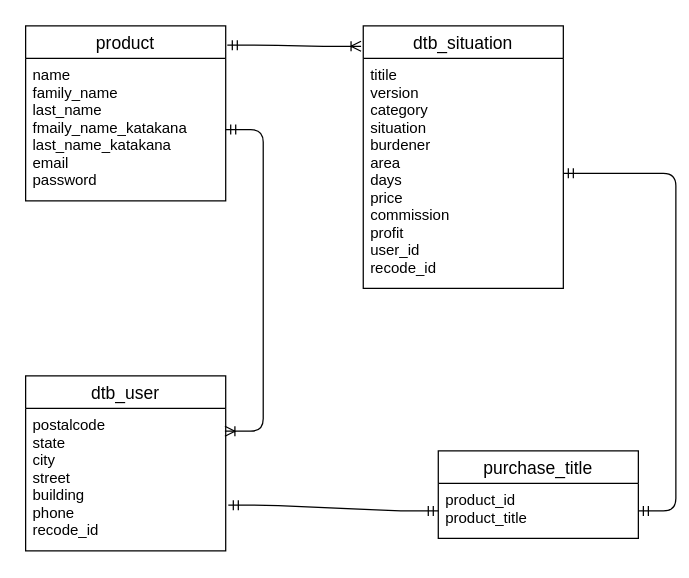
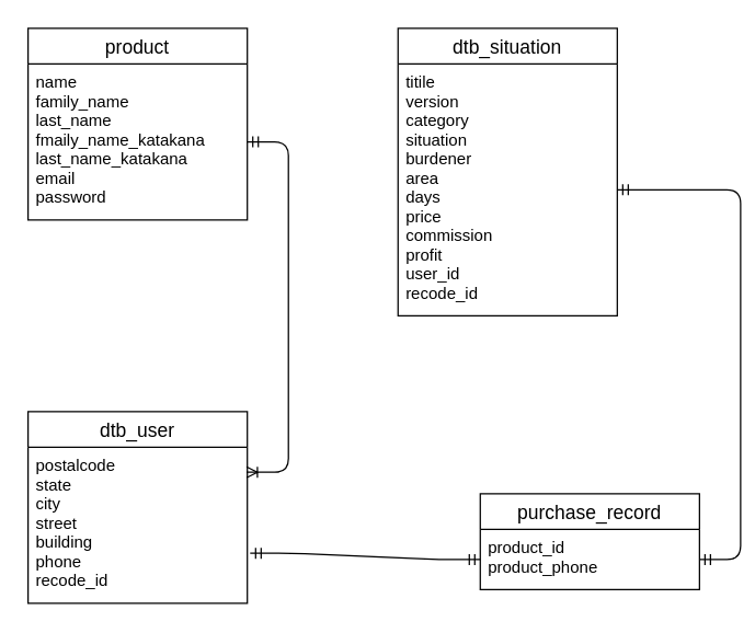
  <mxCell id="0" />
  <mxCell id="1" parent="0" />
  <mxCell id="2" value="product" style="swimlane;fontStyle=0;childLayout=stackLayout;horizontal=1;startSize=26;horizontalStack=0;resizeParent=1;resizeParentMax=0;resizeLast=0;collapsible=1;marginBottom=0;align=center;fontSize=14;" vertex="1" parent="1"><mxGeometry x="20" y="20" width="160" height="140" as="geometry" /></mxCell>
  <mxCell id="3" value="name&#10;family_name&#10;last_name&#10;fmaily_name_katakana&#10;last_name_katakana&#10;email&#10;password" style="text;strokeColor=none;fillColor=none;spacingLeft=4;spacingRight=4;overflow=hidden;rotatable=0;points=[[0,0.5],[1,0.5]];portConstraint=eastwest;fontSize=12;align=left;" vertex="1" parent="2"><mxGeometry y="26" width="160" height="114" as="geometry" /></mxCell>
  <mxCell id="4" value="dtb_situation" style="swimlane;fontStyle=0;childLayout=stackLayout;horizontal=1;startSize=26;horizontalStack=0;resizeParent=1;resizeParentMax=0;resizeLast=0;collapsible=1;marginBottom=0;align=center;fontSize=14;" vertex="1" parent="1"><mxGeometry x="290" y="20" width="160" height="210" as="geometry" /></mxCell>
  <mxCell id="5" value="titile&#10;version&#10;category&#10;situation&#10;burdener&#10;area&#10;days&#10;price&#10;commission&#10;profit&#10;user_id&#10;recode_id" style="text;strokeColor=none;fillColor=none;spacingLeft=4;spacingRight=4;overflow=hidden;rotatable=0;points=[[0,0.5],[1,0.5]];portConstraint=eastwest;fontSize=12;" vertex="1" parent="4"><mxGeometry y="26" width="160" height="184" as="geometry" /></mxCell>
  <mxCell id="6" value="dtb_user" style="swimlane;fontStyle=0;childLayout=stackLayout;horizontal=1;startSize=26;horizontalStack=0;resizeParent=1;resizeParentMax=0;resizeLast=0;collapsible=1;marginBottom=0;align=center;fontSize=14;" vertex="1" parent="1"><mxGeometry x="20" y="300" width="160" height="140" as="geometry" /></mxCell>
  <mxCell id="7" value="postalcode&#10;state&#10;city&#10;street&#10;building&#10;phone&#10;recode_id" style="text;strokeColor=none;fillColor=none;spacingLeft=4;spacingRight=4;overflow=hidden;rotatable=0;points=[[0,0.5],[1,0.5]];portConstraint=eastwest;fontSize=12;" vertex="1" parent="6"><mxGeometry y="26" width="160" height="114" as="geometry" /></mxCell>
- <mxCell id="8" value="purchase_title" style="swimlane;fontStyle=0;childLayout=stackLayout;horizontal=1;startSize=26;horizontalStack=0;resizeParent=1;resizeParentMax=0;resizeLast=0;collapsible=1;marginBottom=0;align=center;fontSize=14;" vertex="1" parent="1"><mxGeometry x="350" y="360" width="160" height="70" as="geometry" /></mxCell>
- <mxCell id="9" value="product_id&#10;product_title" style="text;strokeColor=none;fillColor=none;spacingLeft=4;spacingRight=4;overflow=hidden;rotatable=0;points=[[0,0.5],[1,0.5]];portConstraint=eastwest;fontSize=12;" vertex="1" parent="8"><mxGeometry y="26" width="160" height="44" as="geometry" /></mxCell>
+ <mxCell id="8" value="purchase_record" style="swimlane;fontStyle=0;childLayout=stackLayout;horizontal=1;startSize=26;horizontalStack=0;resizeParent=1;resizeParentMax=0;resizeLast=0;collapsible=1;marginBottom=0;align=center;fontSize=14;" vertex="1" parent="1"><mxGeometry x="350" y="360" width="160" height="70" as="geometry" /></mxCell>
+ <mxCell id="9" value="product_id&#10;product_phone" style="text;strokeColor=none;fillColor=none;spacingLeft=4;spacingRight=4;overflow=hidden;rotatable=0;points=[[0,0.5],[1,0.5]];portConstraint=eastwest;fontSize=12;" vertex="1" parent="8"><mxGeometry y="26" width="160" height="44" as="geometry" /></mxCell>
  <mxCell id="10" style="edgeStyle=none;html=1;exitX=1;exitY=0.5;exitDx=0;exitDy=0;horizontal=1;" edge="1" parent="1" source="3"><mxGeometry relative="1" as="geometry"><mxPoint x="180" y="103" as="targetPoint" /></mxGeometry></mxCell>
- <mxCell id="11" value="" style="edgeStyle=entityRelationEdgeStyle;fontSize=12;html=1;endArrow=ERoneToMany;startArrow=ERmandOne;entryX=-0.011;entryY=0.078;entryDx=0;entryDy=0;entryPerimeter=0;exitX=1.008;exitY=0.111;exitDx=0;exitDy=0;exitPerimeter=0;" edge="1" parent="1" source="2" target="4"><mxGeometry width="100" height="100" relative="1" as="geometry"><mxPoint x="100" y="270" as="sourcePoint" /><mxPoint x="200" y="170" as="targetPoint" /></mxGeometry></mxCell>
  <mxCell id="12" value="" style="edgeStyle=entityRelationEdgeStyle;fontSize=12;html=1;endArrow=ERoneToMany;startArrow=ERmandOne;entryX=0.996;entryY=0.16;entryDx=0;entryDy=0;entryPerimeter=0;" edge="1" parent="1" source="3" target="7"><mxGeometry width="100" height="100" relative="1" as="geometry"><mxPoint x="10" y="110" as="sourcePoint" /><mxPoint x="10" y="310" as="targetPoint" /></mxGeometry></mxCell>
  <mxCell id="13" value="" style="edgeStyle=entityRelationEdgeStyle;fontSize=12;html=1;endArrow=ERmandOne;startArrow=ERmandOne;" edge="1" parent="1" source="9" target="5"><mxGeometry width="100" height="100" relative="1" as="geometry"><mxPoint x="410" y="378" as="sourcePoint" /><mxPoint x="460" y="138" as="targetPoint" /></mxGeometry></mxCell>
  <mxCell id="14" value="" style="edgeStyle=entityRelationEdgeStyle;fontSize=12;html=1;endArrow=ERmandOne;startArrow=ERmandOne;exitX=1.013;exitY=0.679;exitDx=0;exitDy=0;exitPerimeter=0;" edge="1" parent="1" source="7" target="9"><mxGeometry width="100" height="100" relative="1" as="geometry"><mxPoint x="200" y="390" as="sourcePoint" /><mxPoint x="300" y="290" as="targetPoint" /></mxGeometry></mxCell>
  <mxCell id="15" value="" style="edgeStyle=none;html=1;" edge="1" parent="1" source="3"><mxGeometry relative="1" as="geometry"><mxPoint x="180" y="120" as="targetPoint" /></mxGeometry></mxCell>
